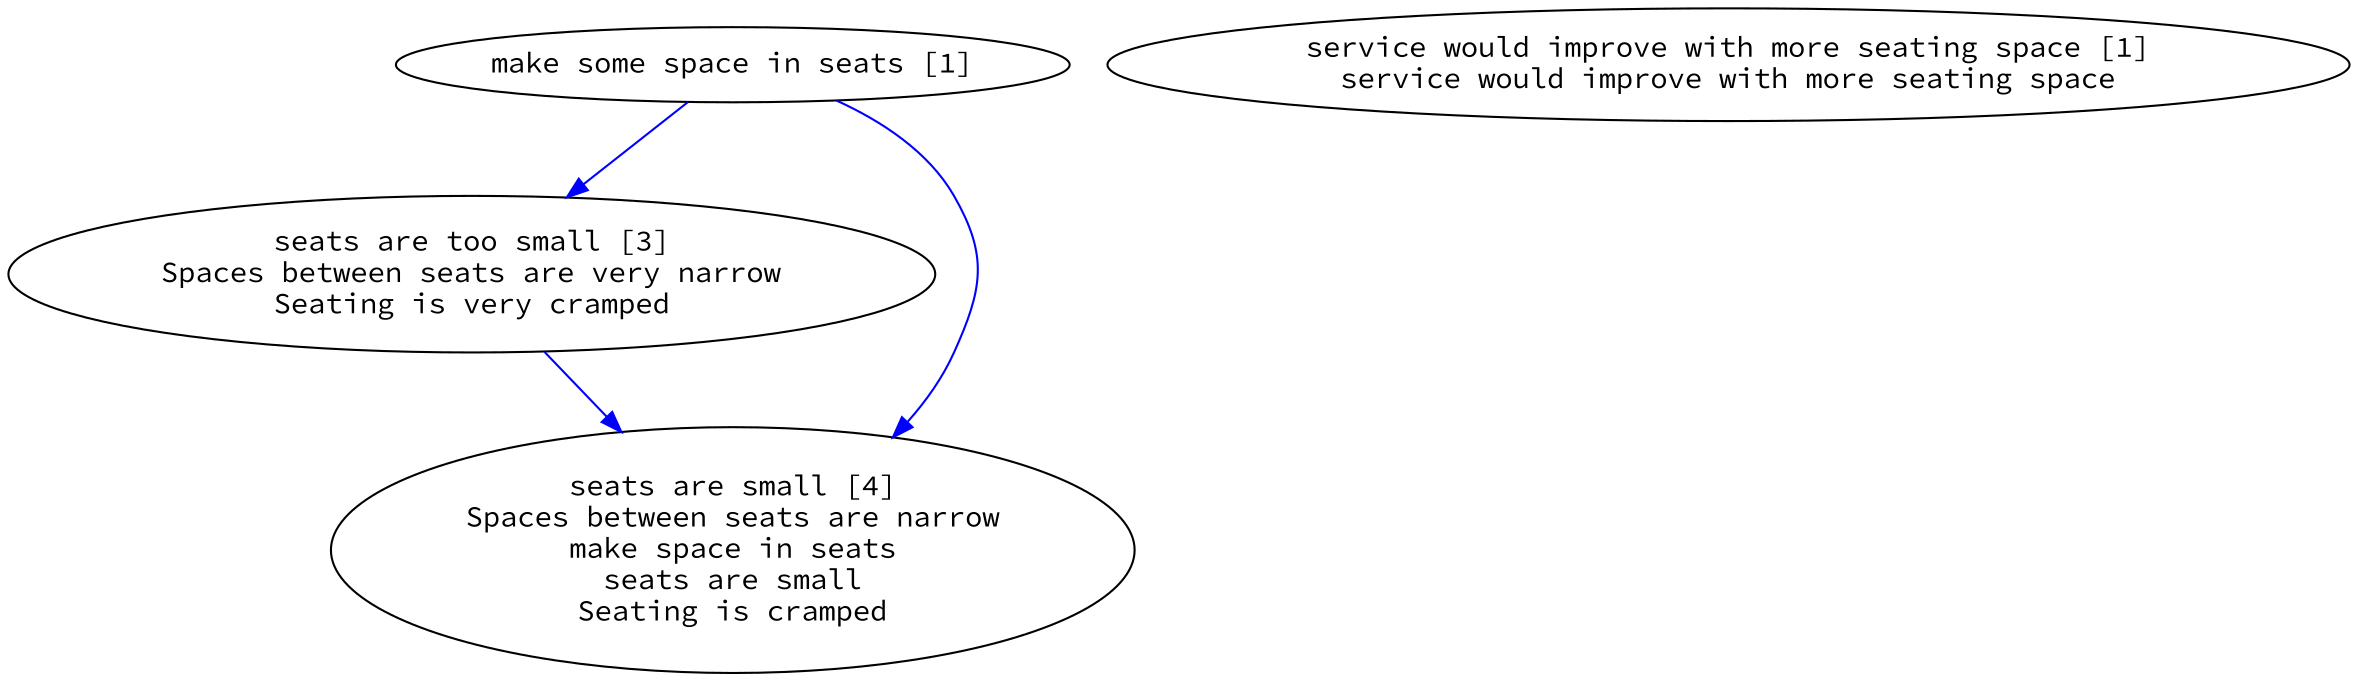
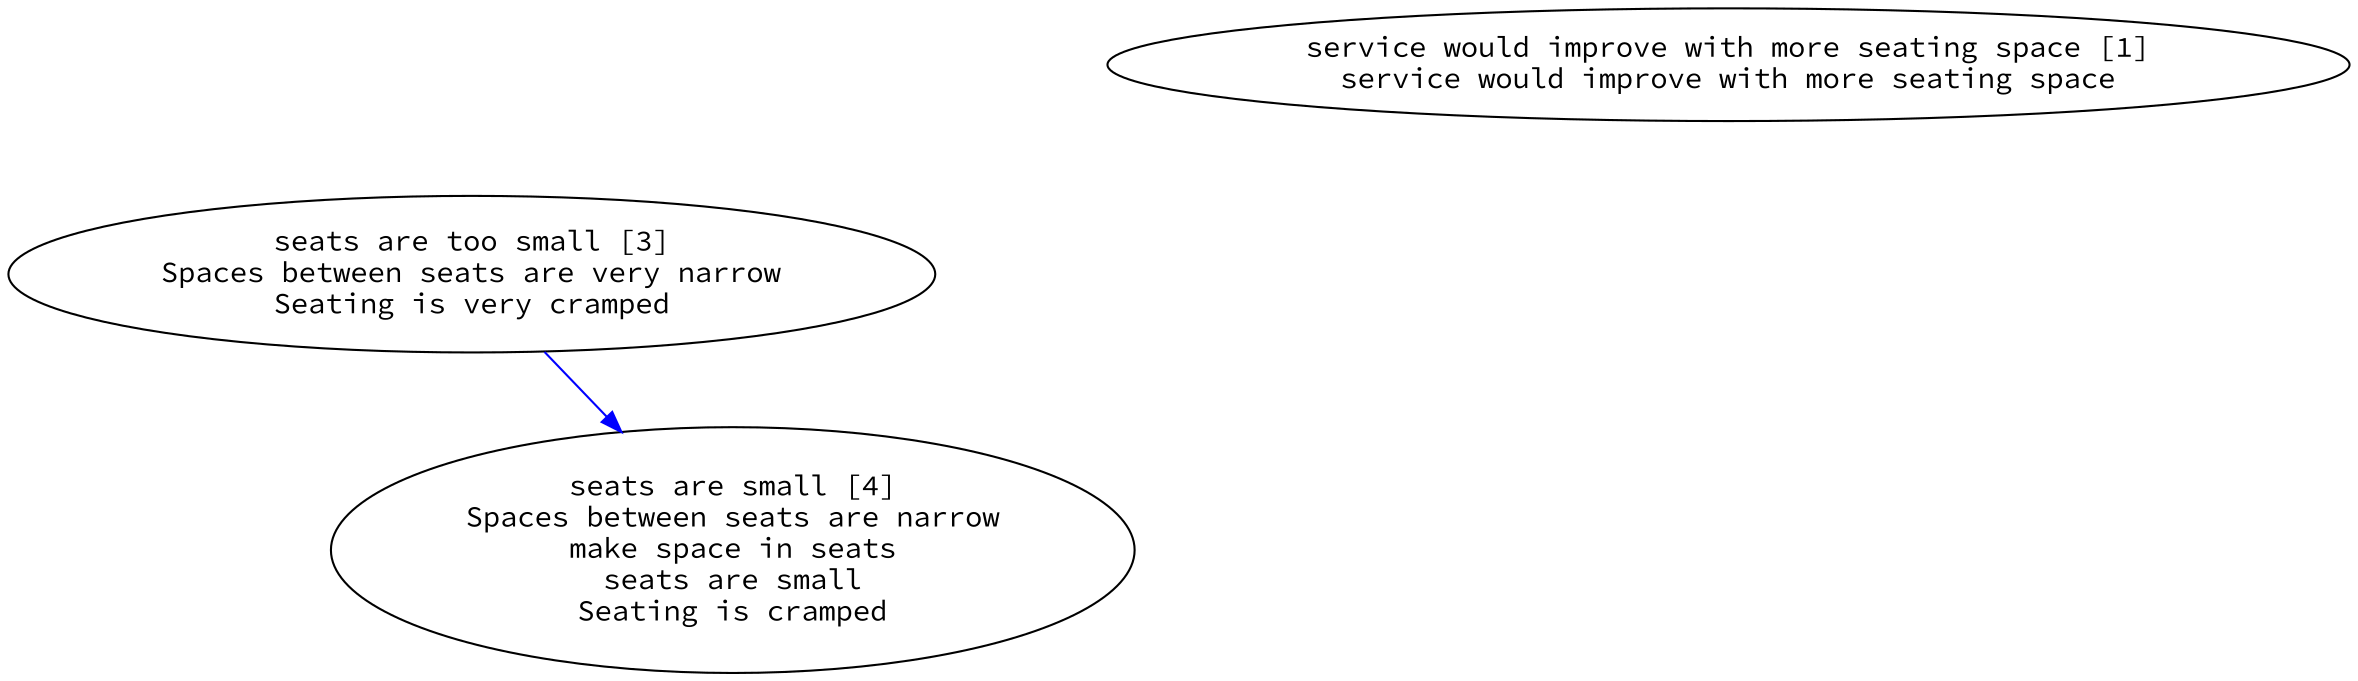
  digraph {
    fontname="Source Code Pro"
    node [fontname="Source Code Pro"]
    edge [color=blue fontname="Source Code Pro"]
    "seats are too small [3]\nSpaces between seats are very narrow\nSeating is very cramped"
    "seats are small [4]\nSpaces between seats are narrow\nmake space in seats\nseats are small\nSeating is cramped"
-   "make some space in seats [1]"
    "service would improve with more seating space [1]\nservice would improve with more seating space"
    "seats are too small [3]\nSpaces between seats are very narrow\nSeating is very cramped" -> "seats are small [4]\nSpaces between seats are narrow\nmake space in seats\nseats are small\nSeating is cramped"
-   "make some space in seats [1]" -> "seats are too small [3]\nSpaces between seats are very narrow\nSeating is very cramped"
-   "make some space in seats [1]" -> "seats are small [4]\nSpaces between seats are narrow\nmake space in seats\nseats are small\nSeating is cramped"
  }
